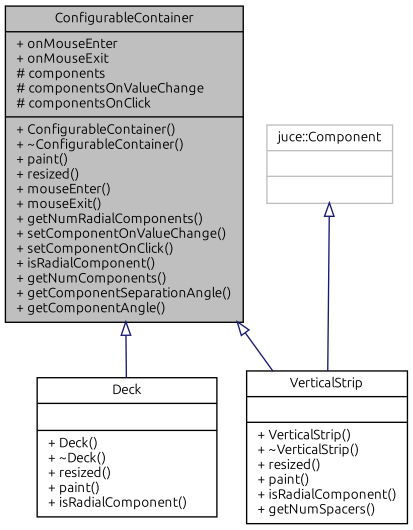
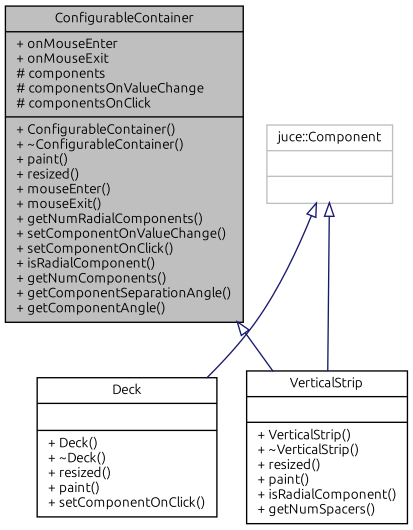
  digraph {
    fontname=Ubuntu
    node [color=black fontname=Ubuntu fontsize=10 shape=record]
    edge [arrowtail=onormal color=midnightblue dir=back fontname=Ubuntu fontsize=10 labelfontname=Helvetica labelfontsize=10 style=solid]
    n1 [fillcolor=grey75 fontcolor=black height=0.2 label="{ConfigurableContainer\n|+ onMouseEnter\l+ onMouseExit\l# components\l# componentsOnValueChange\l# componentsOnClick\l|+ ConfigurableContainer()\l+ ~ConfigurableContainer()\l+ paint()\l+ resized()\l+ mouseEnter()\l+ mouseExit()\l+ getNumRadialComponents()\l+ setComponentOnValueChange()\l+ setComponentOnClick()\l+ isRadialComponent()\l+ getNumComponents()\l+ getComponentSeparationAngle()\l+ getComponentAngle()\l}" style=filled width=0.4]
-   n2 [height=0.2 label="{Deck\n||+ Deck()\l+ ~Deck()\l+ resized()\l+ paint()\l+ isRadialComponent()\l}" width=0.4]
+   n2 [height=0.2 label="{Deck\n||+ Deck()\l+ ~Deck()\l+ resized()\l+ paint()\l+ setComponentOnClick()\l}" width=0.4]
    n3 [height=0.2 label="{VerticalStrip\n||+ VerticalStrip()\l+ ~VerticalStrip()\l+ resized()\l+ paint()\l+ isRadialComponent()\l+ getNumSpacers()\l}" width=0.4]
    n4 [color=grey75 height=0.2 label="{juce::Component\n||}" width=0.4]
-   n1 -> n2
+   n4 -> n2
    n1 -> n3
    n4 -> n3
  }
